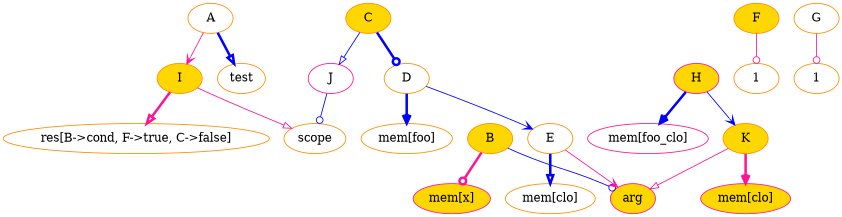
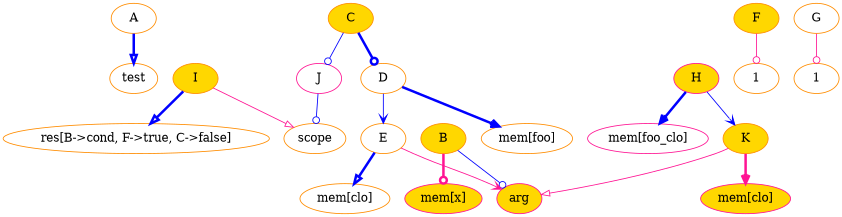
  digraph {
    node [color=darkorange fillcolor=white style=filled]
    edge [arrowhead=vee color=blue]
    A
    test
    I [fillcolor=gold]
    n4 [label="res[B->cond, F->true, C->false]"]
    scope
    n6 [color=deeppink fillcolor=gold label="mem[x]"]
    B [fillcolor=gold]
    arg [color=deeppink fillcolor=gold]
    n9 [label=1]
    F [fillcolor=gold]
    C [fillcolor=gold]
    D
    J [color=deeppink]
    n14 [label="mem[foo]"]
    E
    n16 [label="mem[clo]"]
    n17 [label=1]
    G
    n19 [color=deeppink label="mem[foo_clo]"]
    H [color=deeppink fillcolor=gold]
    K [fillcolor=gold]
    n22 [color=deeppink fillcolor=gold label="mem[clo]"]
    A -> test [arrowhead=onormal penwidth=3]
-   A -> I [color=deeppink]
-   I -> n4 [arrowhead=onormal color=deeppink penwidth=3]
+   I -> n4 [arrowhead=onormal penwidth=3]
    I -> scope [arrowhead=onormal color=deeppink]
    B -> n6 [arrowhead=odot color=deeppink penwidth=3]
    B -> arg [arrowhead=odot]
    F -> n9 [arrowhead=odot color=deeppink]
    C -> D [arrowhead=odot penwidth=3]
-   C -> J [arrowhead=onormal]
+   C -> J [arrowhead=odot]
    D -> n14 [penwidth=3]
    D -> E
    J -> scope [arrowhead=odot]
    E -> arg [color=deeppink]
    E -> n16 [arrowhead=onormal penwidth=3]
    G -> n17 [arrowhead=odot color=deeppink]
    H -> n19 [penwidth=3]
    H -> K
    K -> arg [arrowhead=onormal color=deeppink]
    K -> n22 [color=deeppink penwidth=3]
  }
